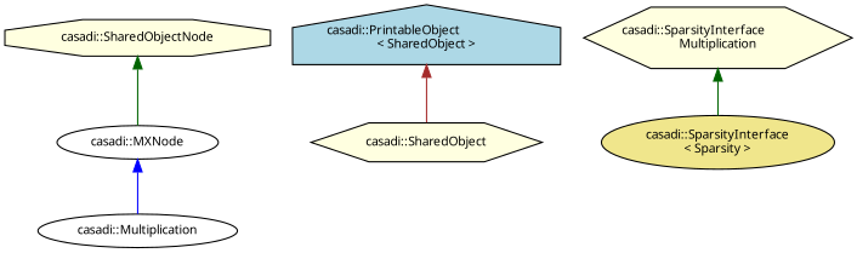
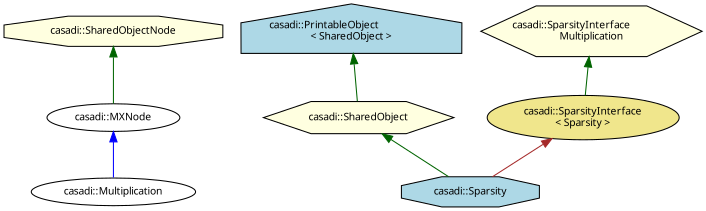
  digraph {
    node [color=black fillcolor=lightyellow fontname="FreeSans.ttf" fontsize=10 shape=ellipse style=filled]
    edge [color=darkgreen dir=back fontname="FreeSans.ttf" fontsize=10 labelfontname="FreeSans.ttf" labelfontsize=10 style=solid]
    n1 [fillcolor=white fontcolor=black height=0.2 label="casadi::Multiplication" width=0.4]
    n2 [fillcolor=white height=0.2 label="casadi::MXNode" width=0.4]
    n3 [height=0.2 label="casadi::SharedObjectNode" shape=octagon width=0.4]
+   n4 [fillcolor=lightblue height=0.2 label="casadi::Sparsity" shape=octagon width=0.4]
    n5 [height=0.2 label="casadi::SharedObject" shape=hexagon width=0.4]
    n6 [fillcolor=lightblue height=0.2 label="casadi::PrintableObject\l\< SharedObject \>" shape=house width=0.4]
    n7 [fillcolor=khaki height=0.2 label="casadi::SparsityInterface\l\< Sparsity \>" width=0.4]
    n8 [height=0.2 label="casadi::SparsityInterface\lMultiplication" shape=hexagon width=0.4]
    n2 -> n1 [color=blue]
    n3 -> n2
-   n6 -> n5 [color=brown]
+   n5 -> n4
+   n6 -> n5
+   n7 -> n4 [color=brown]
    n8 -> n7
  }
